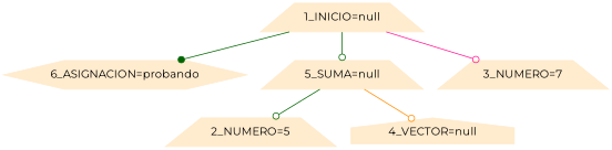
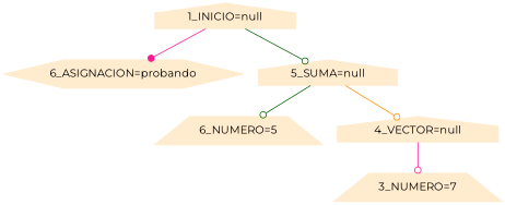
  digraph {
    fontname=Montserrat
    rankdir=UD
    node [color=blanchedalmond fontname=Montserrat shape=house style=filled]
    edge [arrowhead=odot color=deeppink fontname=Montserrat]
    "6_ASIGNACION=probando" [shape=hexagon]
-   "1_INICIO=null" [shape=trapezium]
-   "5_SUMA=null" [shape=trapezium]
-   "2_NUMERO=5" [shape=trapezium]
+   "1_INICIO=null"
+   "5_SUMA=null"
+   "2_NUMERO=5" [shape=trapezium label="6_NUMERO=5"]
    "4_VECTOR=null"
    n6 [label="3_NUMERO=7" shape=trapezium]
-   "1_INICIO=null" -> "6_ASIGNACION=probando" [arrowhead=dot color=darkgreen]
+   "1_INICIO=null" -> "6_ASIGNACION=probando" [arrowhead=dot]
    "1_INICIO=null" -> "5_SUMA=null" [color=darkgreen]
    "5_SUMA=null" -> "2_NUMERO=5" [color=darkgreen]
    "5_SUMA=null" -> "4_VECTOR=null" [color=darkorange]
-   "1_INICIO=null" -> n6
+   "4_VECTOR=null" -> n6
  }
